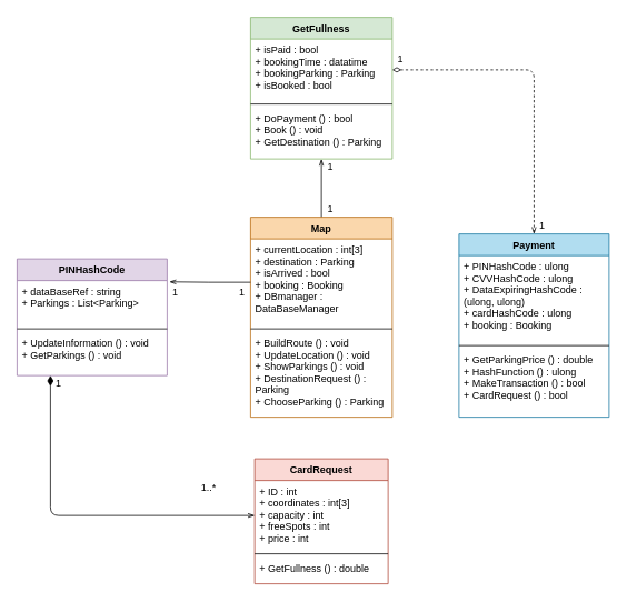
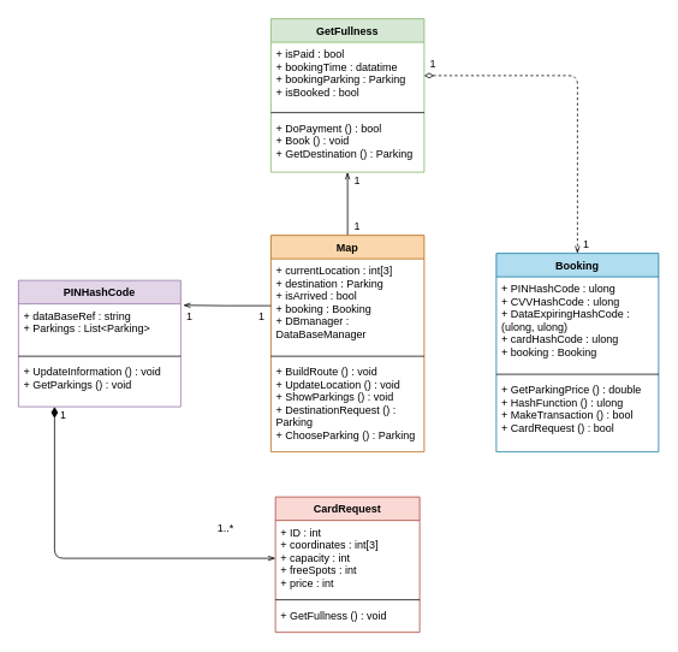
  <mxCell id="0" />
  <mxCell id="1" parent="0" />
  <mxCell id="2" value="CardRequest" style="swimlane;fontStyle=1;align=center;verticalAlign=top;childLayout=stackLayout;horizontal=1;startSize=26;horizontalStack=0;resizeParent=1;resizeParentMax=0;resizeLast=0;collapsible=1;marginBottom=0;fillColor=#fad9d5;strokeColor=#ae4132;" vertex="1" parent="1"><mxGeometry x="305" y="550" width="160" height="150" as="geometry" /></mxCell>
  <mxCell id="3" value="+ ID : int&#10;+ coordinates : int[3]&#10;+ capacity : int&#10;+ freeSpots : int&#10;+ price : int" style="text;strokeColor=none;fillColor=none;align=left;verticalAlign=top;spacingLeft=4;spacingRight=4;overflow=hidden;rotatable=0;points=[[0,0.5],[1,0.5]];portConstraint=eastwest;" vertex="1" parent="2"><mxGeometry y="26" width="160" height="84" as="geometry" /></mxCell>
  <mxCell id="4" value="" style="line;strokeWidth=1;fillColor=none;align=left;verticalAlign=middle;spacingTop=-1;spacingLeft=3;spacingRight=3;rotatable=0;labelPosition=right;points=[];portConstraint=eastwest;" vertex="1" parent="2"><mxGeometry y="110" width="160" height="8" as="geometry" /></mxCell>
- <mxCell id="5" value="+ GetFullness () : double" style="text;strokeColor=none;fillColor=none;align=left;verticalAlign=top;spacingLeft=4;spacingRight=4;overflow=hidden;rotatable=0;points=[[0,0.5],[1,0.5]];portConstraint=eastwest;" vertex="1" parent="2"><mxGeometry y="118" width="160" height="32" as="geometry" /></mxCell>
+ <mxCell id="5" value="+ GetFullness () : void" style="text;strokeColor=none;fillColor=none;align=left;verticalAlign=top;spacingLeft=4;spacingRight=4;overflow=hidden;rotatable=0;points=[[0,0.5],[1,0.5]];portConstraint=eastwest;" vertex="1" parent="2"><mxGeometry y="118" width="160" height="32" as="geometry" /></mxCell>
  <mxCell id="6" style="edgeStyle=orthogonalEdgeStyle;rounded=0;orthogonalLoop=1;jettySize=auto;html=1;entryX=0.5;entryY=1;entryDx=0;entryDy=0;entryPerimeter=0;endArrow=openThin;endFill=0;" edge="1" parent="1" source="7" target="14"><mxGeometry relative="1" as="geometry" /></mxCell>
  <mxCell id="7" value="Map" style="swimlane;fontStyle=1;align=center;verticalAlign=top;childLayout=stackLayout;horizontal=1;startSize=26;horizontalStack=0;resizeParent=1;resizeParentMax=0;resizeLast=0;collapsible=1;marginBottom=0;fillColor=#fad7ac;strokeColor=#b46504;" vertex="1" parent="1"><mxGeometry x="300" y="260" width="170" height="240" as="geometry" /></mxCell>
  <mxCell id="8" value="+ currentLocation : int[3]&#10;+ destination : Parking&#10;+ isArrived : bool&#10;+ booking : Booking&#10;+ DBmanager : &#10;DataBaseManager" style="text;strokeColor=none;fillColor=none;align=left;verticalAlign=top;spacingLeft=4;spacingRight=4;overflow=hidden;rotatable=0;points=[[0,0.5],[1,0.5]];portConstraint=eastwest;" vertex="1" parent="7"><mxGeometry y="26" width="170" height="104" as="geometry" /></mxCell>
  <mxCell id="9" value="" style="line;strokeWidth=1;fillColor=none;align=left;verticalAlign=middle;spacingTop=-1;spacingLeft=3;spacingRight=3;rotatable=0;labelPosition=right;points=[];portConstraint=eastwest;" vertex="1" parent="7"><mxGeometry y="130" width="170" height="8" as="geometry" /></mxCell>
  <mxCell id="10" value="+ BuildRoute () : void&#10;+ UpdateLocation () : void&#10;+ ShowParkings () : void&#10;+ DestinationRequest () : &#10;Parking&#10;+ ChooseParking () : Parking" style="text;strokeColor=none;fillColor=none;align=left;verticalAlign=top;spacingLeft=4;spacingRight=4;overflow=hidden;rotatable=0;points=[[0,0.5],[1,0.5]];portConstraint=eastwest;" vertex="1" parent="7"><mxGeometry y="138" width="170" height="102" as="geometry" /></mxCell>
  <mxCell id="11" value="GetFullness" style="swimlane;fontStyle=1;align=center;verticalAlign=top;childLayout=stackLayout;horizontal=1;startSize=26;horizontalStack=0;resizeParent=1;resizeParentMax=0;resizeLast=0;collapsible=1;marginBottom=0;fillColor=#d5e8d4;strokeColor=#82b366;" vertex="1" parent="1"><mxGeometry x="300" y="20" width="170" height="170" as="geometry" /></mxCell>
  <mxCell id="12" value="+ isPaid : bool&#10;+ bookingTime : datatime&#10;+ bookingParking : Parking&#10;+ isBooked : bool" style="text;strokeColor=none;fillColor=none;align=left;verticalAlign=top;spacingLeft=4;spacingRight=4;overflow=hidden;rotatable=0;points=[[0,0.5],[1,0.5]];portConstraint=eastwest;" vertex="1" parent="11"><mxGeometry y="26" width="170" height="74" as="geometry" /></mxCell>
  <mxCell id="13" value="" style="line;strokeWidth=1;fillColor=none;align=left;verticalAlign=middle;spacingTop=-1;spacingLeft=3;spacingRight=3;rotatable=0;labelPosition=right;points=[];portConstraint=eastwest;" vertex="1" parent="11"><mxGeometry y="100" width="170" height="8" as="geometry" /></mxCell>
  <mxCell id="14" value="+ DoPayment () : bool&#10;+ Book () : void&#10;+ GetDestination () : Parking" style="text;strokeColor=none;fillColor=none;align=left;verticalAlign=top;spacingLeft=4;spacingRight=4;overflow=hidden;rotatable=0;points=[[0,0.5],[1,0.5]];portConstraint=eastwest;" vertex="1" parent="11"><mxGeometry y="108" width="170" height="62" as="geometry" /></mxCell>
- <mxCell id="15" value="Payment" style="swimlane;fontStyle=1;align=center;verticalAlign=top;childLayout=stackLayout;horizontal=1;startSize=26;horizontalStack=0;resizeParent=1;resizeParentMax=0;resizeLast=0;collapsible=1;marginBottom=0;fillColor=#b1ddf0;strokeColor=#10739e;" vertex="1" parent="1"><mxGeometry x="550" y="280" width="180" height="220" as="geometry" /></mxCell>
+ <mxCell id="15" value="Booking" style="swimlane;fontStyle=1;align=center;verticalAlign=top;childLayout=stackLayout;horizontal=1;startSize=26;horizontalStack=0;resizeParent=1;resizeParentMax=0;resizeLast=0;collapsible=1;marginBottom=0;fillColor=#b1ddf0;strokeColor=#10739e;" vertex="1" parent="1"><mxGeometry x="550" y="280" width="180" height="220" as="geometry" /></mxCell>
  <mxCell id="16" value="+ PINHashCode : ulong&#10;+ CVVHashCode : ulong&#10;+ DataExpiringHashCode :&#10;(ulong, ulong)&#10;+ cardHashCode : ulong&#10;+ booking : Booking " style="text;strokeColor=none;fillColor=none;align=left;verticalAlign=top;spacingLeft=4;spacingRight=4;overflow=hidden;rotatable=0;points=[[0,0.5],[1,0.5]];portConstraint=eastwest;" vertex="1" parent="15"><mxGeometry y="26" width="180" height="104" as="geometry" /></mxCell>
  <mxCell id="17" value="" style="line;strokeWidth=1;fillColor=none;align=left;verticalAlign=middle;spacingTop=-1;spacingLeft=3;spacingRight=3;rotatable=0;labelPosition=right;points=[];portConstraint=eastwest;" vertex="1" parent="15"><mxGeometry y="130" width="180" height="8" as="geometry" /></mxCell>
  <mxCell id="18" value="+ GetParkingPrice () : double&#10;+ HashFunction () : ulong&#10;+ MakeTransaction () : bool&#10;+ CardRequest () : bool" style="text;strokeColor=none;fillColor=none;align=left;verticalAlign=top;spacingLeft=4;spacingRight=4;overflow=hidden;rotatable=0;points=[[0,0.5],[1,0.5]];portConstraint=eastwest;" vertex="1" parent="15"><mxGeometry y="138" width="180" height="82" as="geometry" /></mxCell>
  <mxCell id="19" value="PINHashCode" style="swimlane;fontStyle=1;align=center;verticalAlign=top;childLayout=stackLayout;horizontal=1;startSize=26;horizontalStack=0;resizeParent=1;resizeParentMax=0;resizeLast=0;collapsible=1;marginBottom=0;fillColor=#e1d5e7;strokeColor=#9673a6;" vertex="1" parent="1"><mxGeometry x="20" y="310" width="180" height="140" as="geometry" /></mxCell>
  <mxCell id="20" value="+ dataBaseRef : string&#10;+ Parkings : List&lt;Parking&gt;" style="text;strokeColor=none;fillColor=none;align=left;verticalAlign=top;spacingLeft=4;spacingRight=4;overflow=hidden;rotatable=0;points=[[0,0.5],[1,0.5]];portConstraint=eastwest;" vertex="1" parent="19"><mxGeometry y="26" width="180" height="54" as="geometry" /></mxCell>
  <mxCell id="21" value="" style="line;strokeWidth=1;fillColor=none;align=left;verticalAlign=middle;spacingTop=-1;spacingLeft=3;spacingRight=3;rotatable=0;labelPosition=right;points=[];portConstraint=eastwest;" vertex="1" parent="19"><mxGeometry y="80" width="180" height="8" as="geometry" /></mxCell>
  <mxCell id="22" value="+ UpdateInformation () : void&#10;+ GetParkings () : void" style="text;strokeColor=none;fillColor=none;align=left;verticalAlign=top;spacingLeft=4;spacingRight=4;overflow=hidden;rotatable=0;points=[[0,0.5],[1,0.5]];portConstraint=eastwest;" vertex="1" parent="19"><mxGeometry y="88" width="180" height="52" as="geometry" /></mxCell>
  <mxCell id="23" style="edgeStyle=orthogonalEdgeStyle;rounded=1;orthogonalLoop=1;jettySize=auto;html=1;endArrow=diamondThin;endFill=1;startArrow=openThin;startFill=0;endSize=10;startSize=6;" edge="1" parent="1" source="3"><mxGeometry relative="1" as="geometry"><mxPoint x="60" y="450" as="targetPoint" /><Array as="points"><mxPoint x="60" y="618" /></Array></mxGeometry></mxCell>
  <mxCell id="24" style="edgeStyle=orthogonalEdgeStyle;rounded=1;orthogonalLoop=1;jettySize=auto;html=1;entryX=0.5;entryY=0;entryDx=0;entryDy=0;dashed=1;endArrow=openThin;endFill=0;endSize=6;startArrow=diamondThin;startFill=0;startSize=8;" edge="1" parent="1" source="12" target="15"><mxGeometry relative="1" as="geometry" /></mxCell>
  <mxCell id="25" style="edgeStyle=orthogonalEdgeStyle;rounded=0;orthogonalLoop=1;jettySize=auto;html=1;entryX=1.015;entryY=0.028;entryDx=0;entryDy=0;entryPerimeter=0;endArrow=openThin;endFill=0;" edge="1" parent="1" source="8" target="20"><mxGeometry relative="1" as="geometry" /></mxCell>
  <mxCell id="26" value="1" style="text;html=1;strokeColor=none;fillColor=none;align=center;verticalAlign=middle;whiteSpace=wrap;rounded=0;" vertex="1" parent="1"><mxGeometry x="280" y="340" width="20" height="20" as="geometry" /></mxCell>
  <mxCell id="27" value="1" style="text;html=1;strokeColor=none;fillColor=none;align=center;verticalAlign=middle;whiteSpace=wrap;rounded=0;" vertex="1" parent="1"><mxGeometry x="200" y="340" width="20" height="20" as="geometry" /></mxCell>
  <mxCell id="28" value="1" style="text;html=1;strokeColor=none;fillColor=none;align=center;verticalAlign=middle;whiteSpace=wrap;rounded=0;" vertex="1" parent="1"><mxGeometry x="60" y="450" width="20" height="20" as="geometry" /></mxCell>
  <mxCell id="29" value="1..*" style="text;html=1;strokeColor=none;fillColor=none;align=center;verticalAlign=middle;whiteSpace=wrap;rounded=0;" vertex="1" parent="1"><mxGeometry x="240" y="575" width="20" height="20" as="geometry" /></mxCell>
  <mxCell id="30" value="1" style="text;html=1;strokeColor=none;fillColor=none;align=center;verticalAlign=middle;whiteSpace=wrap;rounded=0;" vertex="1" parent="1"><mxGeometry x="386" y="240" width="20" height="20" as="geometry" /></mxCell>
  <mxCell id="31" value="1" style="text;html=1;strokeColor=none;fillColor=none;align=center;verticalAlign=middle;whiteSpace=wrap;rounded=0;" vertex="1" parent="1"><mxGeometry x="386" y="190" width="20" height="20" as="geometry" /></mxCell>
  <mxCell id="32" value="1" style="text;html=1;strokeColor=none;fillColor=none;align=center;verticalAlign=middle;whiteSpace=wrap;rounded=0;" vertex="1" parent="1"><mxGeometry x="470" y="60" width="20" height="20" as="geometry" /></mxCell>
  <mxCell id="33" value="1" style="text;html=1;strokeColor=none;fillColor=none;align=center;verticalAlign=middle;whiteSpace=wrap;rounded=0;" vertex="1" parent="1"><mxGeometry x="640" y="260" width="20" height="20" as="geometry" /></mxCell>
